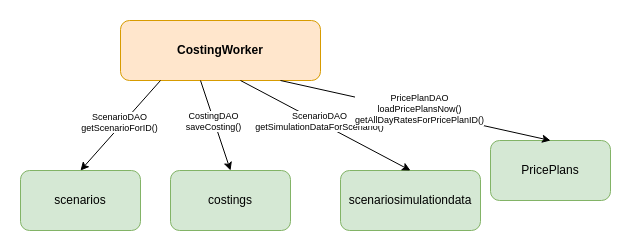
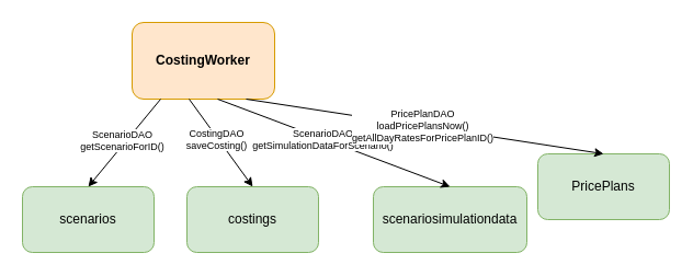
  <mxCell id="0" />
  <mxCell id="1" parent="0" />
- <mxCell id="2" value="CostingWorker" style="rounded=1;whiteSpace=wrap;html=1;fillColor=#FFE6CC;strokeColor=#D79B00;fontColor=#000000;fontStyle=1;" vertex="1" parent="1"><mxGeometry x="120" y="20" width="200" height="60" as="geometry" /></mxCell>
+ <mxCell id="2" value="CostingWorker" style="rounded=1;whiteSpace=wrap;html=1;fillColor=#FFE6CC;strokeColor=#D79B00;fontColor=#000000;fontStyle=1;" vertex="1" parent="1"><mxGeometry x="120" y="20" width="130" height="70" as="geometry" /></mxCell>
  <mxCell id="3" value="scenarios" style="rounded=1;whiteSpace=wrap;html=1;fillColor=#D5E8D4;strokeColor=#82B366;fontColor=#000000;" vertex="1" parent="1"><mxGeometry x="20" y="170" width="120" height="60" as="geometry" /></mxCell>
  <mxCell id="4" value="costings" style="rounded=1;whiteSpace=wrap;html=1;fillColor=#D5E8D4;strokeColor=#82B366;fontColor=#000000;" vertex="1" parent="1"><mxGeometry x="170" y="170" width="120" height="60" as="geometry" /></mxCell>
  <mxCell id="5" value="scenariosimulationdata" style="rounded=1;whiteSpace=wrap;html=1;fillColor=#D5E8D4;strokeColor=#82B366;fontColor=#000000;" vertex="1" parent="1"><mxGeometry x="340" y="170" width="140" height="60" as="geometry" /></mxCell>
  <mxCell id="6" value="PricePlans" style="rounded=1;whiteSpace=wrap;html=1;fillColor=#D5E8D4;strokeColor=#82B366;fontColor=#000000;" vertex="1" parent="1"><mxGeometry x="490" y="140" width="120" height="60" as="geometry" /></mxCell>
  <mxCell id="7" value="" style="endArrow=classic;html=1;rounded=1;exitX=0.2;exitY=1;exitDx=0;exitDy=0;entryX=0.5;entryY=0;entryDx=0;entryDy=0;" edge="1" parent="1" source="2" target="3"><mxGeometry width="50" height="50" relative="1" as="geometry"><mxPoint x="270" y="270" as="sourcePoint" /><mxPoint x="320" y="220" as="targetPoint" /></mxGeometry></mxCell>
  <mxCell id="8" value="ScenarioDAO&#10;getScenarioForID()" style="edgeLabel;html=1;align=center;verticalAlign=middle;resizable=0;points=[];fontSize=9;fontColor=#000000;labelBackgroundColor=#FFFFFF;" vertex="1" connectable="0" parent="7"><mxGeometry x="-0.2" y="1" relative="1" as="geometry"><mxPoint x="-10" y="5" as="offset" /></mxGeometry></mxCell>
  <mxCell id="9" value="" style="endArrow=classic;html=1;rounded=1;exitX=0.4;exitY=1;exitDx=0;exitDy=0;entryX=0.5;entryY=0;entryDx=0;entryDy=0;" edge="1" parent="1" source="2" target="4"><mxGeometry width="50" height="50" relative="1" as="geometry"><mxPoint x="270" y="270" as="sourcePoint" /><mxPoint x="320" y="220" as="targetPoint" /></mxGeometry></mxCell>
  <mxCell id="10" value="CostingDAO&#10;saveCosting()" style="edgeLabel;html=1;align=center;verticalAlign=middle;resizable=0;points=[];fontSize=9;fontColor=#000000;labelBackgroundColor=#FFFFFF;" vertex="1" connectable="0" parent="9"><mxGeometry x="-0.2" y="1" relative="1" as="geometry"><mxPoint x="0" y="5" as="offset" /></mxGeometry></mxCell>
  <mxCell id="11" value="" style="endArrow=classic;html=1;rounded=1;exitX=0.6;exitY=1;exitDx=0;exitDy=0;entryX=0.5;entryY=0;entryDx=0;entryDy=0;" edge="1" parent="1" source="2" target="5"><mxGeometry width="50" height="50" relative="1" as="geometry"><mxPoint x="270" y="270" as="sourcePoint" /><mxPoint x="320" y="220" as="targetPoint" /></mxGeometry></mxCell>
  <mxCell id="12" value="ScenarioDAO&#10;getSimulationDataForScenario()" style="edgeLabel;html=1;align=center;verticalAlign=middle;resizable=0;points=[];fontSize=9;fontColor=#000000;labelBackgroundColor=#FFFFFF;" vertex="1" connectable="0" parent="11"><mxGeometry x="-0.2" y="1" relative="1" as="geometry"><mxPoint x="10" y="5" as="offset" /></mxGeometry></mxCell>
  <mxCell id="13" value="" style="endArrow=classic;html=1;rounded=1;exitX=0.8;exitY=1;exitDx=0;exitDy=0;entryX=0.5;entryY=0;entryDx=0;entryDy=0;" edge="1" parent="1" source="2" target="6"><mxGeometry width="50" height="50" relative="1" as="geometry"><mxPoint x="270" y="270" as="sourcePoint" /><mxPoint x="320" y="220" as="targetPoint" /></mxGeometry></mxCell>
  <mxCell id="14" value="PricePlanDAO&#10;loadPricePlansNow()&#10;getAllDayRatesForPricePlanID()" style="edgeLabel;html=1;align=center;verticalAlign=middle;resizable=0;points=[];fontSize=9;fontColor=#000000;labelBackgroundColor=#FFFFFF;" vertex="1" connectable="0" parent="13"><mxGeometry x="-0.2" y="1" relative="1" as="geometry"><mxPoint x="30" y="5" as="offset" /></mxGeometry></mxCell>
